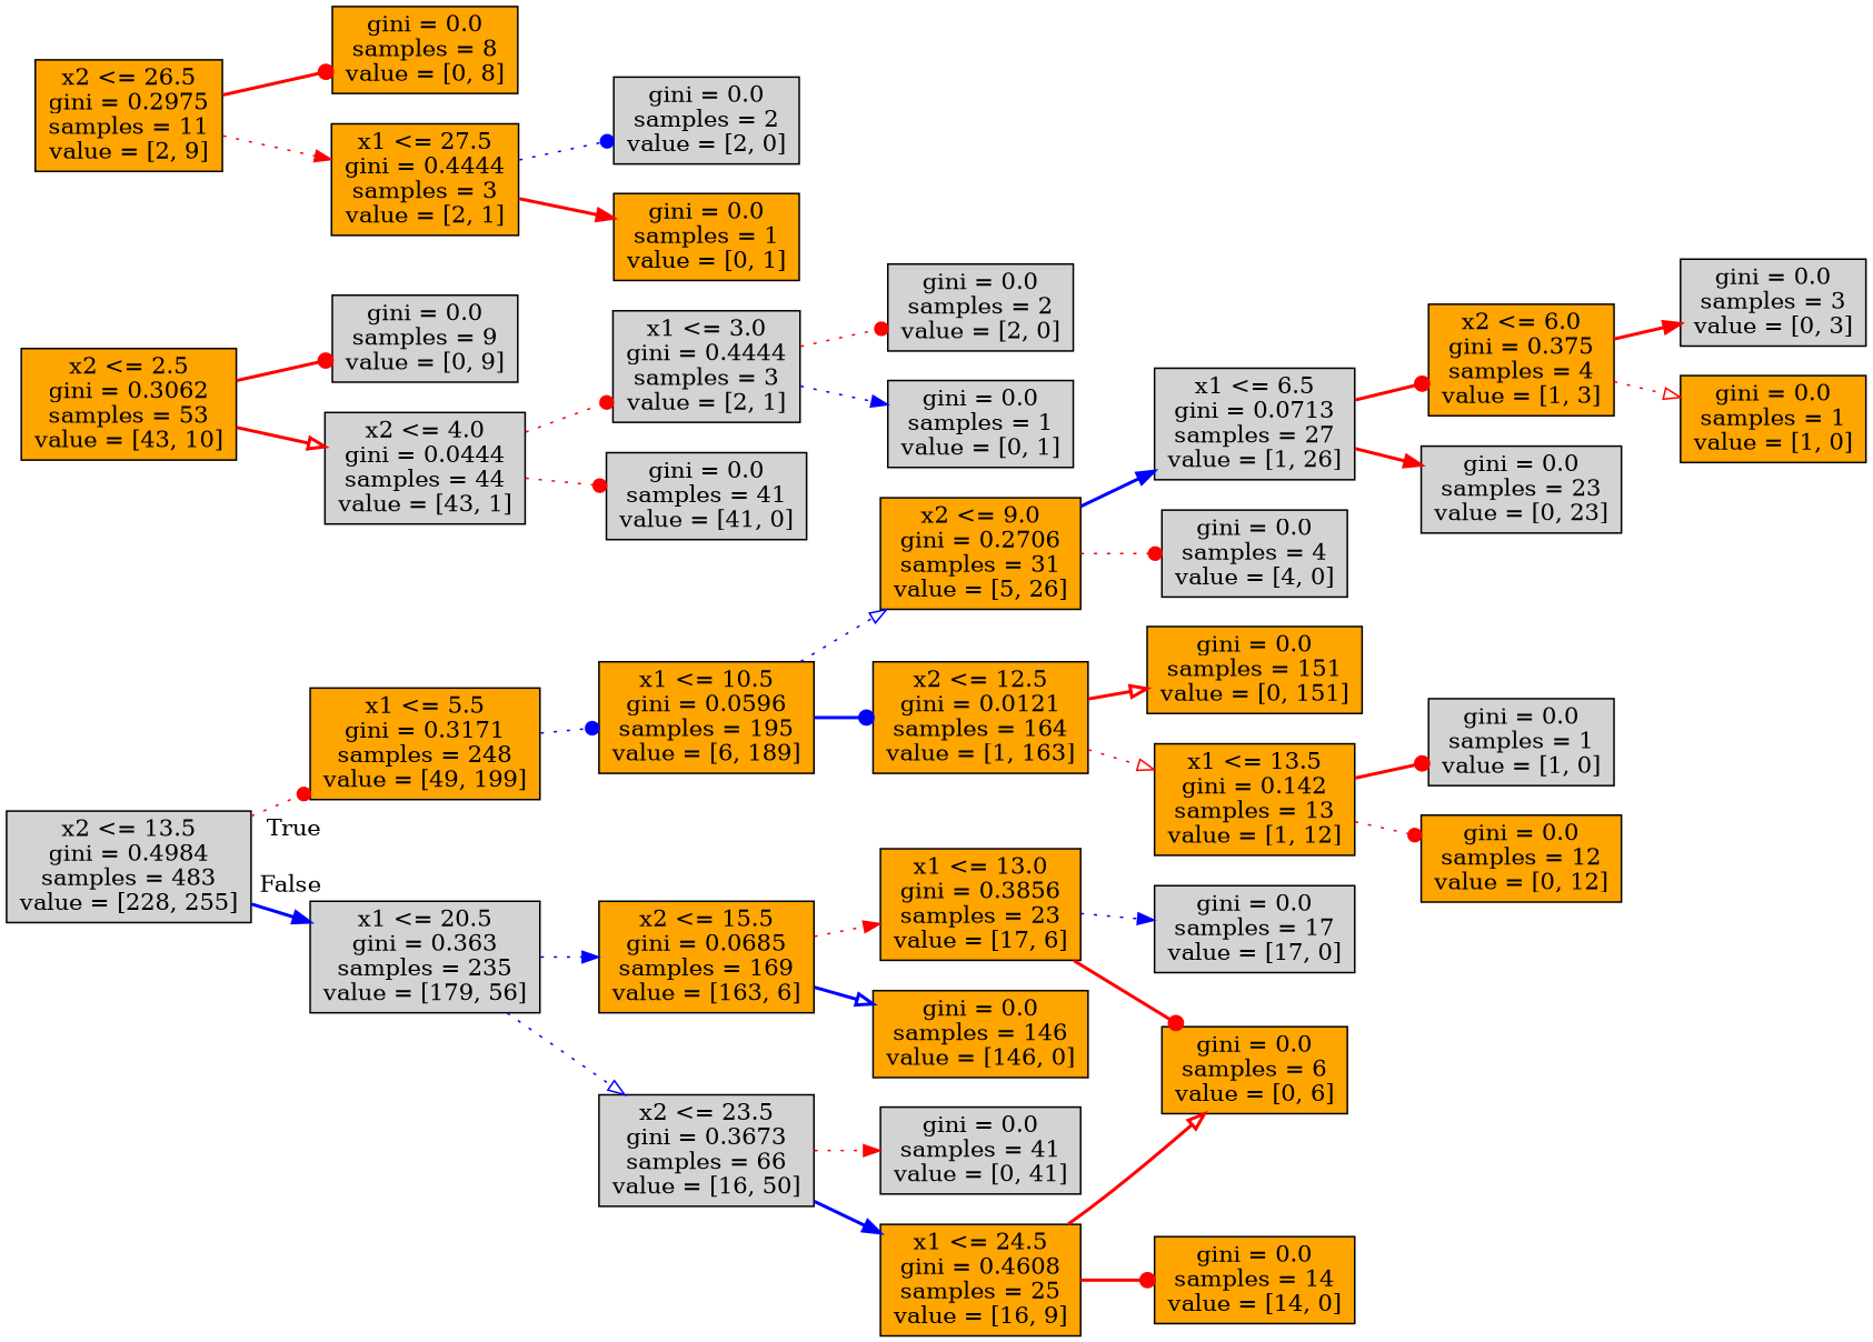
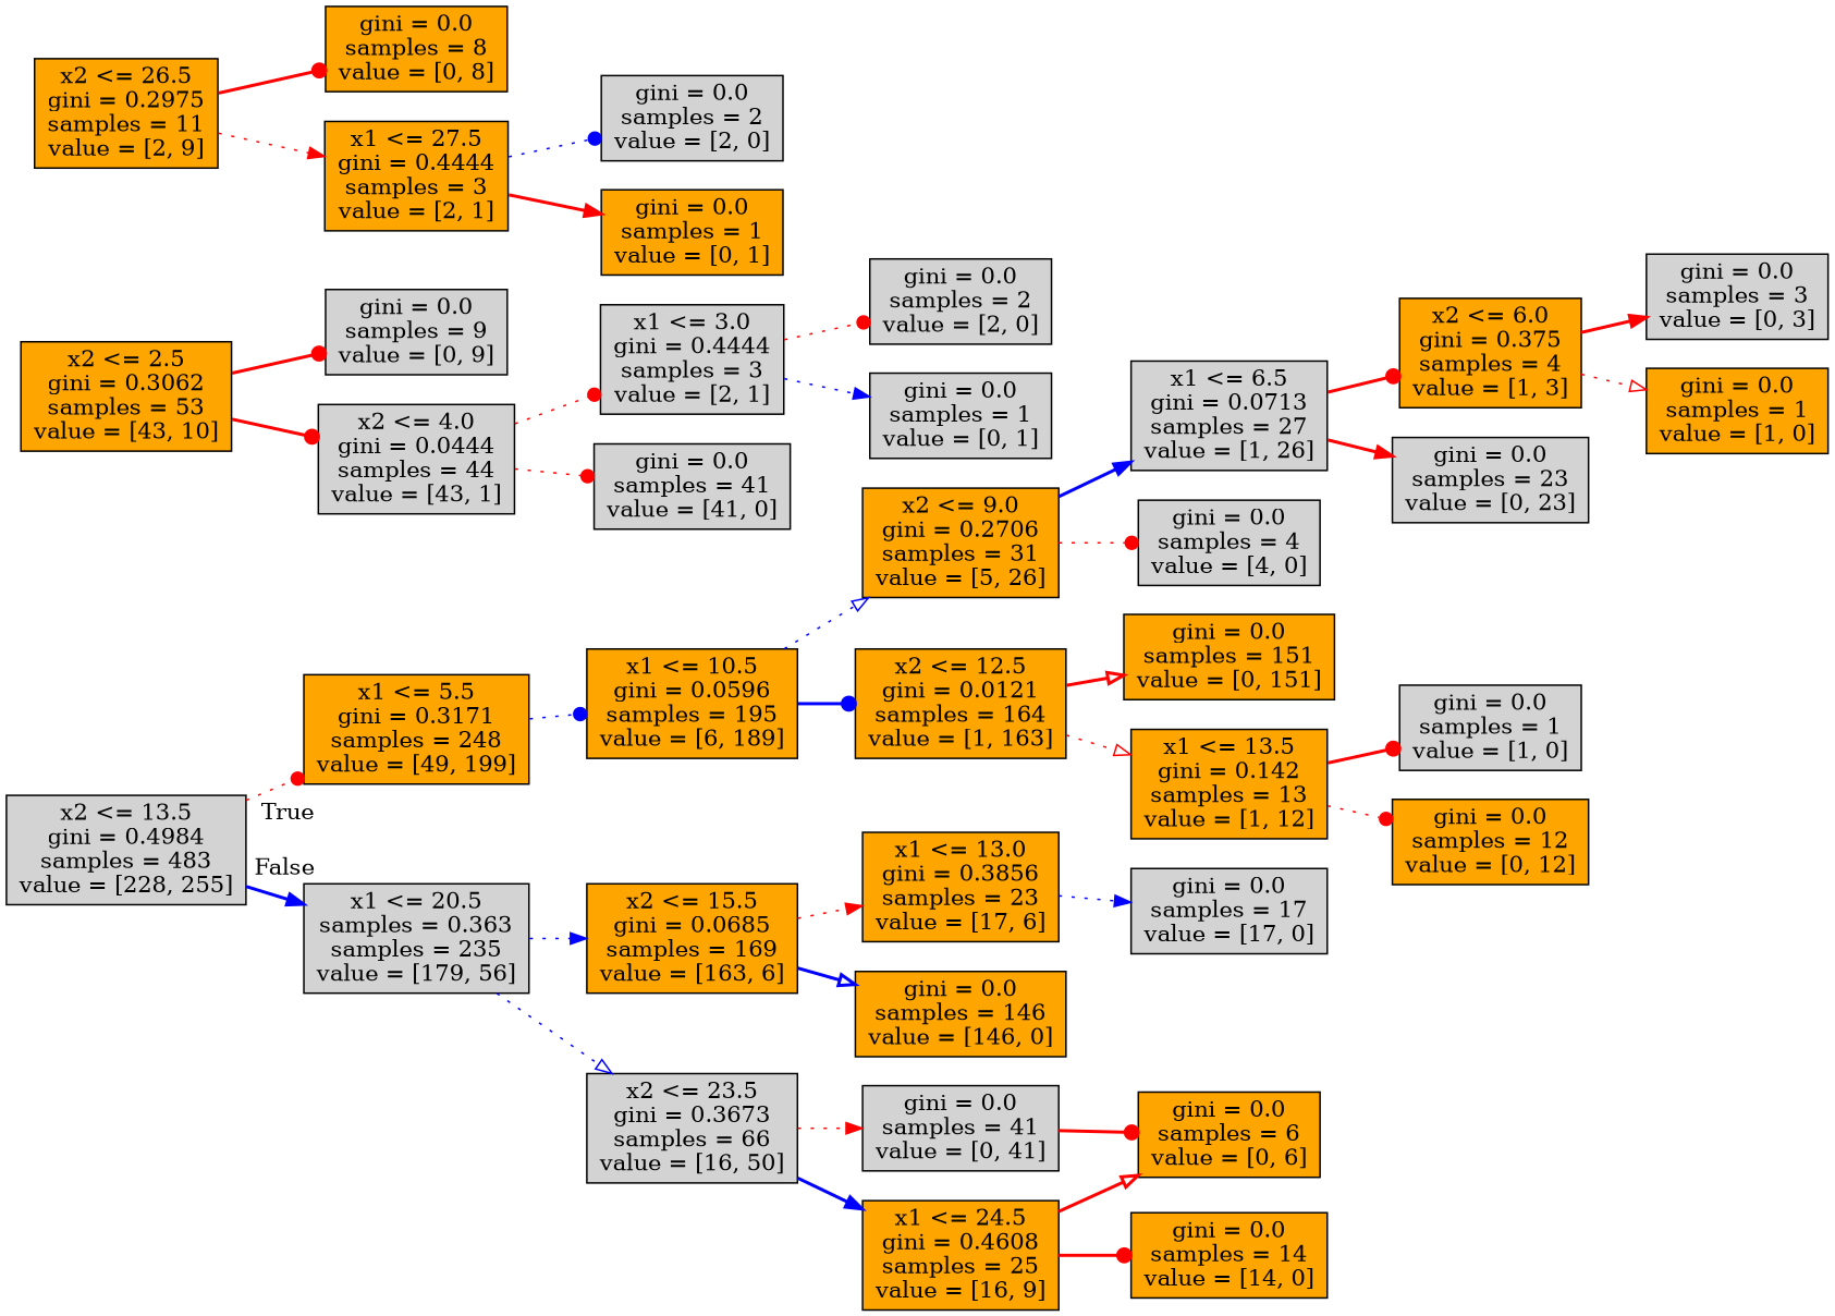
  digraph {
    rankdir=LR
    node [color=black fillcolor=orange shape=box style=filled]
    edge [arrowhead=dot color=red style=dotted]
    n1 [fillcolor=lightgrey label="x2 <= 13.5\ngini = 0.4984\nsamples = 483\nvalue = [228, 255]"]
    n2 [label="x1 <= 5.5\ngini = 0.3171\nsamples = 248\nvalue = [49, 199]"]
-   n3 [fillcolor=lightgrey label="x1 <= 20.5\ngini = 0.363\nsamples = 235\nvalue = [179, 56]"]
+   n3 [fillcolor=lightgrey label="x1 <= 20.5\nsamples = 0.363\nsamples = 235\nvalue = [179, 56]"]
    n4 [label="x1 <= 10.5\ngini = 0.0596\nsamples = 195\nvalue = [6, 189]"]
    n5 [label="x2 <= 15.5\ngini = 0.0685\nsamples = 169\nvalue = [163, 6]"]
    n6 [fillcolor=lightgrey label="x2 <= 23.5\ngini = 0.3673\nsamples = 66\nvalue = [16, 50]"]
    n7 [label="x2 <= 2.5\ngini = 0.3062\nsamples = 53\nvalue = [43, 10]"]
    n8 [fillcolor=lightgrey label="gini = 0.0\nsamples = 9\nvalue = [0, 9]"]
    n9 [fillcolor=lightgrey label="x2 <= 4.0\ngini = 0.0444\nsamples = 44\nvalue = [43, 1]"]
    n10 [label="x2 <= 9.0\ngini = 0.2706\nsamples = 31\nvalue = [5, 26]"]
    n11 [label="x2 <= 12.5\ngini = 0.0121\nsamples = 164\nvalue = [1, 163]"]
    n12 [fillcolor=lightgrey label="x1 <= 3.0\ngini = 0.4444\nsamples = 3\nvalue = [2, 1]"]
    n13 [fillcolor=lightgrey label="gini = 0.0\nsamples = 41\nvalue = [41, 0]"]
    n14 [fillcolor=lightgrey label="gini = 0.0\nsamples = 2\nvalue = [2, 0]"]
    n15 [fillcolor=lightgrey label="gini = 0.0\nsamples = 1\nvalue = [0, 1]"]
    n16 [fillcolor=lightgrey label="x1 <= 6.5\ngini = 0.0713\nsamples = 27\nvalue = [1, 26]"]
    n17 [fillcolor=lightgrey label="gini = 0.0\nsamples = 4\nvalue = [4, 0]"]
    n18 [label="gini = 0.0\nsamples = 151\nvalue = [0, 151]"]
    n19 [label="x1 <= 13.5\ngini = 0.142\nsamples = 13\nvalue = [1, 12]"]
    n20 [label="x2 <= 6.0\ngini = 0.375\nsamples = 4\nvalue = [1, 3]"]
    n21 [fillcolor=lightgrey label="gini = 0.0\nsamples = 23\nvalue = [0, 23]"]
    n22 [fillcolor=lightgrey label="gini = 0.0\nsamples = 3\nvalue = [0, 3]"]
    n23 [label="gini = 0.0\nsamples = 1\nvalue = [1, 0]"]
    n24 [fillcolor=lightgrey label="gini = 0.0\nsamples = 1\nvalue = [1, 0]"]
    n25 [label="gini = 0.0\nsamples = 12\nvalue = [0, 12]"]
    n26 [label="x1 <= 13.0\ngini = 0.3856\nsamples = 23\nvalue = [17, 6]"]
    n27 [label="gini = 0.0\nsamples = 146\nvalue = [146, 0]"]
    n28 [fillcolor=lightgrey label="gini = 0.0\nsamples = 41\nvalue = [0, 41]"]
    n29 [label="x1 <= 24.5\ngini = 0.4608\nsamples = 25\nvalue = [16, 9]"]
    n30 [fillcolor=lightgrey label="gini = 0.0\nsamples = 17\nvalue = [17, 0]"]
    n31 [label="gini = 0.0\nsamples = 6\nvalue = [0, 6]"]
    n32 [label="gini = 0.0\nsamples = 14\nvalue = [14, 0]"]
    n33 [label="x2 <= 26.5\ngini = 0.2975\nsamples = 11\nvalue = [2, 9]"]
    n34 [label="gini = 0.0\nsamples = 8\nvalue = [0, 8]"]
    n35 [label="x1 <= 27.5\ngini = 0.4444\nsamples = 3\nvalue = [2, 1]"]
    n36 [fillcolor=lightgrey label="gini = 0.0\nsamples = 2\nvalue = [2, 0]"]
    n37 [label="gini = 0.0\nsamples = 1\nvalue = [0, 1]"]
    n1 -> n2 [headlabel=True labelangle=45 labeldistance=2.5]
    n1 -> n3 [arrowhead=normal color=blue headlabel=False labelangle=-45 labeldistance=2.5 style=bold]
    n2 -> n4 [color=blue]
    n3 -> n5 [arrowhead=normal color=blue]
    n3 -> n6 [arrowhead=onormal color=blue]
    n4 -> n10 [arrowhead=onormal color=blue]
    n4 -> n11 [color=blue style=bold]
    n5 -> n26 [arrowhead=normal]
    n5 -> n27 [arrowhead=onormal color=blue style=bold]
    n6 -> n28 [arrowhead=normal]
    n6 -> n29 [arrowhead=normal color=blue style=bold]
    n7 -> n8 [style=bold]
-   n7 -> n9 [arrowhead=onormal style=bold]
+   n7 -> n9 [style=bold]
    n9 -> n12
    n9 -> n13
    n10 -> n16 [arrowhead=normal color=blue style=bold]
    n10 -> n17
    n11 -> n18 [arrowhead=onormal style=bold]
    n11 -> n19 [arrowhead=onormal]
    n12 -> n14
    n12 -> n15 [arrowhead=normal color=blue]
    n16 -> n20 [style=bold]
    n16 -> n21 [arrowhead=normal style=bold]
    n19 -> n24 [style=bold]
    n19 -> n25
    n20 -> n22 [arrowhead=normal style=bold]
    n20 -> n23 [arrowhead=onormal]
    n26 -> n30 [arrowhead=normal color=blue]
-   n26 -> n31 [style=bold]
+   n28 -> n31 [style=bold]
    n29 -> n31 [arrowhead=onormal style=bold]
    n29 -> n32 [style=bold]
    n33 -> n34 [style=bold]
    n33 -> n35 [arrowhead=normal]
    n35 -> n36 [color=blue]
    n35 -> n37 [arrowhead=normal style=bold]
  }
